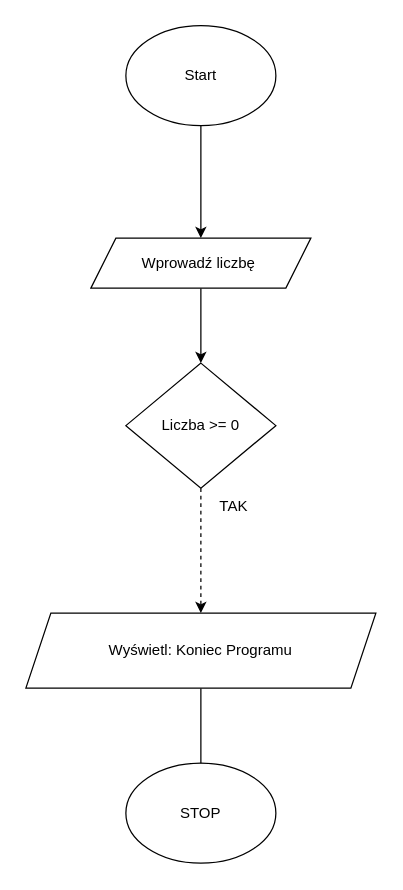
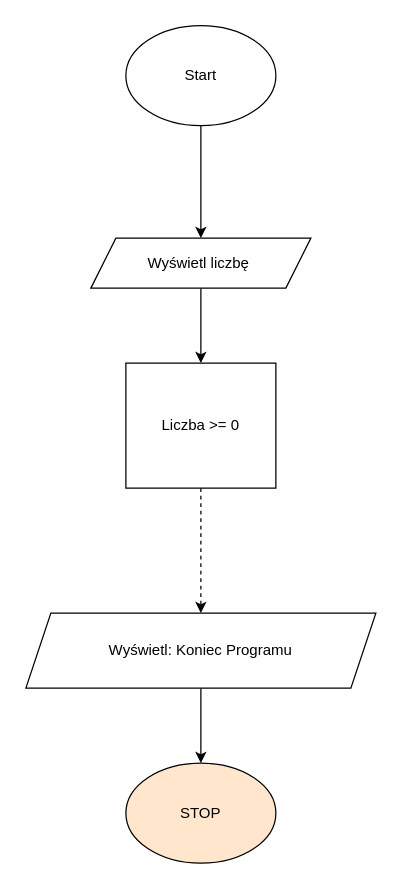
  <mxCell id="0" />
  <mxCell id="1" parent="0" />
  <mxCell id="2" style="edgeStyle=orthogonalEdgeStyle;rounded=0;orthogonalLoop=1;jettySize=auto;html=1;entryX=0.5;entryY=0;entryDx=0;entryDy=0;" edge="1" parent="1" source="3" target="6"><mxGeometry relative="1" as="geometry" /></mxCell>
  <mxCell id="3" value="Start" style="ellipse;whiteSpace=wrap;html=1;" vertex="1" parent="1"><mxGeometry x="100" y="20" width="120" height="80" as="geometry" /></mxCell>
- <mxCell id="4" value="STOP&lt;br&gt;" style="ellipse;whiteSpace=wrap;html=1;" vertex="1" parent="1"><mxGeometry x="100" y="610" width="120" height="80" as="geometry" /></mxCell>
+ <mxCell id="4" value="STOP&lt;br&gt;" style="ellipse;whiteSpace=wrap;html=1;fillColor=#ffe6cc;" vertex="1" parent="1"><mxGeometry x="100" y="610" width="120" height="80" as="geometry" /></mxCell>
  <mxCell id="5" style="edgeStyle=orthogonalEdgeStyle;rounded=0;orthogonalLoop=1;jettySize=auto;html=1;entryX=0.5;entryY=0;entryDx=0;entryDy=0;" edge="1" parent="1" source="6" target="8"><mxGeometry relative="1" as="geometry" /></mxCell>
- <mxCell id="6" value="Wprowadź liczbę&amp;nbsp;" style="shape=parallelogram;perimeter=parallelogramPerimeter;whiteSpace=wrap;html=1;fixedSize=1;" vertex="1" parent="1"><mxGeometry x="72" y="190" width="176" height="40" as="geometry" /></mxCell>
+ <mxCell id="6" value="Wyświetl liczbę&amp;nbsp;" style="shape=parallelogram;perimeter=parallelogramPerimeter;whiteSpace=wrap;html=1;fixedSize=1;" vertex="1" parent="1"><mxGeometry x="72" y="190" width="176" height="40" as="geometry" /></mxCell>
  <mxCell id="7" style="edgeStyle=orthogonalEdgeStyle;rounded=0;orthogonalLoop=1;jettySize=auto;html=1;exitX=0.5;exitY=1;exitDx=0;exitDy=0;entryX=0.5;entryY=0;entryDx=0;entryDy=0;dashed=1;" edge="1" parent="1" source="8" target="10"><mxGeometry relative="1" as="geometry" /></mxCell>
- <mxCell id="8" value="Liczba &amp;gt;= 0" style="rhombus;whiteSpace=wrap;html=1;" vertex="1" parent="1"><mxGeometry x="100" y="290" width="120" height="100" as="geometry" /></mxCell>
- <mxCell id="9" style="edgeStyle=orthogonalEdgeStyle;rounded=0;orthogonalLoop=1;jettySize=auto;html=1;exitX=0.5;exitY=1;exitDx=0;exitDy=0;entryX=0.5;entryY=0;entryDx=0;entryDy=0;endArrow=none;" edge="1" parent="1" source="10" target="4"><mxGeometry relative="1" as="geometry" /></mxCell>
+ <mxCell id="8" value="Liczba &amp;gt;= 0" style="whiteSpace=wrap;html=1;rounded=0;" vertex="1" parent="1"><mxGeometry x="100" y="290" width="120" height="100" as="geometry" /></mxCell>
+ <mxCell id="9" style="edgeStyle=orthogonalEdgeStyle;rounded=0;orthogonalLoop=1;jettySize=auto;html=1;exitX=0.5;exitY=1;exitDx=0;exitDy=0;entryX=0.5;entryY=0;entryDx=0;entryDy=0;" edge="1" parent="1" source="10" target="4"><mxGeometry relative="1" as="geometry" /></mxCell>
  <mxCell id="10" value="Wyświetl: Koniec Programu" style="shape=parallelogram;perimeter=parallelogramPerimeter;whiteSpace=wrap;html=1;fixedSize=1;" vertex="1" parent="1"><mxGeometry x="20" y="490" width="280" height="60" as="geometry" /></mxCell>
- <mxCell id="11" value="TAK" style="text;html=1;align=center;verticalAlign=middle;resizable=0;points=[];autosize=1;strokeColor=none;fillColor=none;" vertex="1" parent="1"><mxGeometry x="166" y="395" width="40" height="20" as="geometry" /></mxCell>
